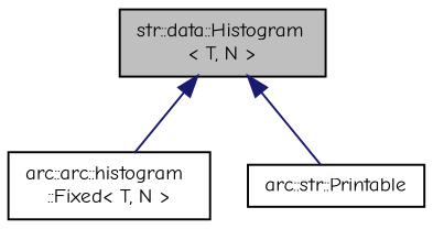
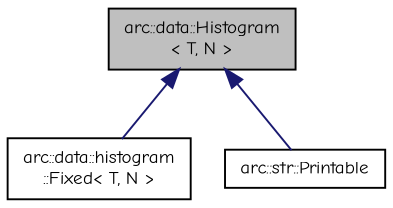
  digraph {
    fontname="Comic Neue"
    node [color=black fontname="Comic Neue" fontsize=10 shape=record]
    edge [color=midnightblue dir=back fontname="Comic Neue" fontsize=10 labelfontname=Helvetica labelfontsize=10 style=solid]
-   n1 [fillcolor=grey75 fontcolor=black height=0.2 label="str::data::Histogram\l\< T, N \>" style=filled width=0.4]
-   n2 [height=0.2 label="arc::arc::histogram\l::Fixed\< T, N \>" width=0.4]
+   n1 [fillcolor=grey75 fontcolor=black height=0.2 label="arc::data::Histogram\l\< T, N \>" style=filled width=0.4]
+   n2 [height=0.2 label="arc::data::histogram\l::Fixed\< T, N \>" width=0.4]
    n3 [height=0.2 label="arc::str::Printable" width=0.4]
    n1 -> n2
    n1 -> n3
  }
